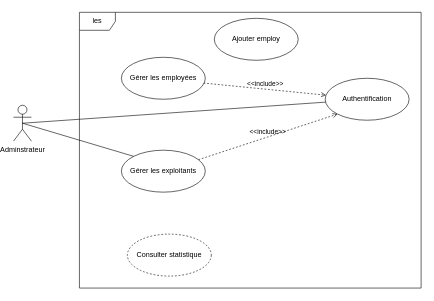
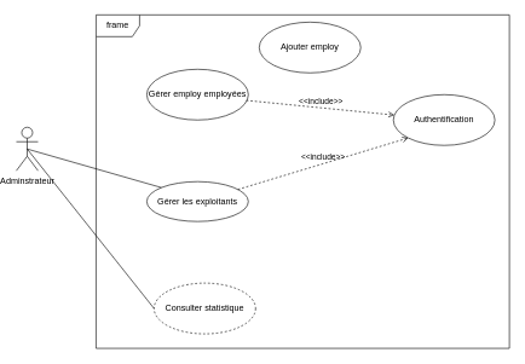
  <mxCell id="0" />
  <mxCell id="1" parent="0" />
- <mxCell id="2" value="les" style="shape=umlFrame;whiteSpace=wrap;html=1;" vertex="1" parent="1"><mxGeometry x="130" y="20" width="570" height="460" as="geometry" /></mxCell>
- <mxCell id="3" value="Gérer les employées" style="ellipse;whiteSpace=wrap;html=1;" vertex="1" parent="1"><mxGeometry x="200" y="95" width="140" height="70" as="geometry" /></mxCell>
- <mxCell id="4" value="Gérer les exploitants" style="ellipse;whiteSpace=wrap;html=1;" vertex="1" parent="1"><mxGeometry x="200" y="250" width="140" height="70" as="geometry" /></mxCell>
+ <mxCell id="2" value="frame" style="shape=umlFrame;whiteSpace=wrap;html=1;" vertex="1" parent="1"><mxGeometry x="130" y="20" width="570" height="460" as="geometry" /></mxCell>
+ <mxCell id="3" value="Gérer employ employées" style="ellipse;whiteSpace=wrap;html=1;" vertex="1" parent="1"><mxGeometry x="200" y="95" width="140" height="70" as="geometry" /></mxCell>
+ <mxCell id="4" value="Gérer les exploitants" style="ellipse;whiteSpace=wrap;html=1;" vertex="1" parent="1"><mxGeometry x="200" y="250" width="140" height="55" as="geometry" /></mxCell>
  <mxCell id="5" value="Authentification" style="ellipse;whiteSpace=wrap;html=1;" vertex="1" parent="1"><mxGeometry x="540" y="130" width="140" height="70" as="geometry" /></mxCell>
  <mxCell id="6" value="&amp;lt;&amp;lt;include&amp;gt;&amp;gt;" style="edgeStyle=none;html=1;endArrow=open;verticalAlign=bottom;dashed=1;labelBackgroundColor=none;exitX=0.979;exitY=0.614;exitDx=0;exitDy=0;exitPerimeter=0;" edge="1" parent="1" source="3" target="5"><mxGeometry width="160" relative="1" as="geometry"><mxPoint x="480" y="130" as="sourcePoint" /><mxPoint x="640" y="130" as="targetPoint" /></mxGeometry></mxCell>
  <mxCell id="7" value="&amp;lt;&amp;lt;include&amp;gt;&amp;gt;" style="edgeStyle=none;html=1;endArrow=open;verticalAlign=bottom;dashed=1;labelBackgroundColor=none;entryX=0;entryY=1;entryDx=0;entryDy=0;" edge="1" parent="1" source="4" target="5"><mxGeometry width="160" relative="1" as="geometry"><mxPoint x="480" y="220" as="sourcePoint" /><mxPoint x="640" y="220" as="targetPoint" /></mxGeometry></mxCell>
  <mxCell id="8" value="Consulter statistique" style="ellipse;whiteSpace=wrap;html=1;dashed=1;" vertex="1" parent="1"><mxGeometry x="210" y="390" width="140" height="70" as="geometry" /></mxCell>
  <mxCell id="9" value="Adminstrateur" style="shape=umlActor;verticalLabelPosition=bottom;labelBackgroundColor=#ffffff;verticalAlign=top;html=1;outlineConnect=0;" vertex="1" parent="1"><mxGeometry x="20" y="175" width="30" height="60" as="geometry" /></mxCell>
- <mxCell id="10" value="" style="endArrow=none;endFill=0;endSize=12;html=1;exitX=0.5;exitY=0.5;exitDx=0;exitDy=0;exitPerimeter=0;" edge="1" parent="1" source="9" target="5"><mxGeometry width="160" relative="1" as="geometry"><mxPoint x="60" y="386.121" as="sourcePoint" /><mxPoint x="355" y="300" as="targetPoint" /></mxGeometry></mxCell>
+ <mxCell id="10" value="" style="endArrow=none;endFill=0;endSize=12;html=1;entryX=0;entryY=0.5;entryDx=0;entryDy=0;exitX=0.5;exitY=0.5;exitDx=0;exitDy=0;exitPerimeter=0;" edge="1" parent="1" source="9" target="8"><mxGeometry width="160" relative="1" as="geometry"><mxPoint x="60" y="386.121" as="sourcePoint" /><mxPoint x="355" y="300" as="targetPoint" /></mxGeometry></mxCell>
  <mxCell id="11" value="" style="endArrow=none;endFill=0;endSize=12;html=1;entryX=0;entryY=0;entryDx=0;entryDy=0;exitX=0.5;exitY=0.5;exitDx=0;exitDy=0;exitPerimeter=0;" edge="1" parent="1" source="9" target="4"><mxGeometry width="160" relative="1" as="geometry"><mxPoint x="70" y="220.621" as="sourcePoint" /><mxPoint x="365" y="134.5" as="targetPoint" /></mxGeometry></mxCell>
  <mxCell id="12" value="Ajouter employ" style="ellipse;whiteSpace=wrap;html=1;" vertex="1" parent="1"><mxGeometry x="355" y="30" width="140" height="70" as="geometry" /></mxCell>
